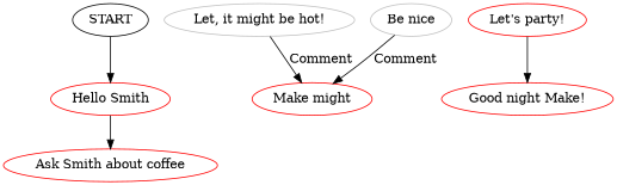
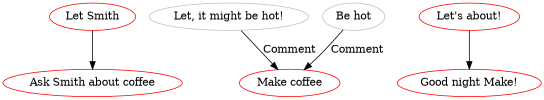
  digraph {
    node [color=red]
-   n1 [label=START color=""]
-   n2 [label="Hello Smith"]
+   n2 [label="Let Smith"]
    n3 [label="Ask Smith about coffee"]
-   n4 [label="Make might"]
-   n5 [label="Let's party!"]
+   n4 [label="Make coffee"]
+   n5 [label="Let's about!"]
    n6 [label="Good night Make!"]
    n7 [color=gray label="Let, it might be hot!"]
-   n8 [color=gray label="Be nice"]
-   n1 -> n2
+   n8 [color=gray label="Be hot"]
    n2 -> n3
    n5 -> n6
    n7 -> n4 [label=Comment]
    n8 -> n4 [label=Comment]
  }
